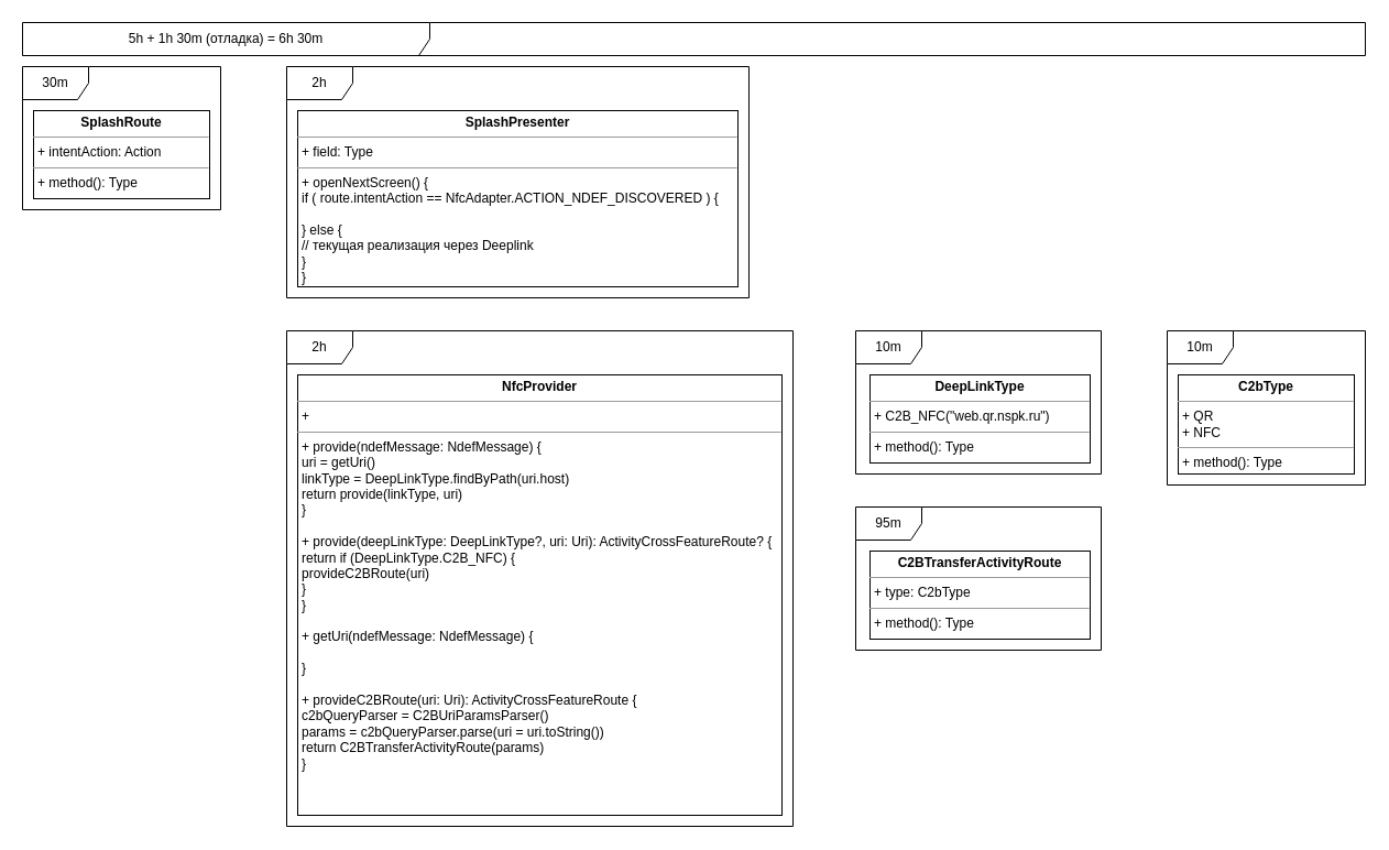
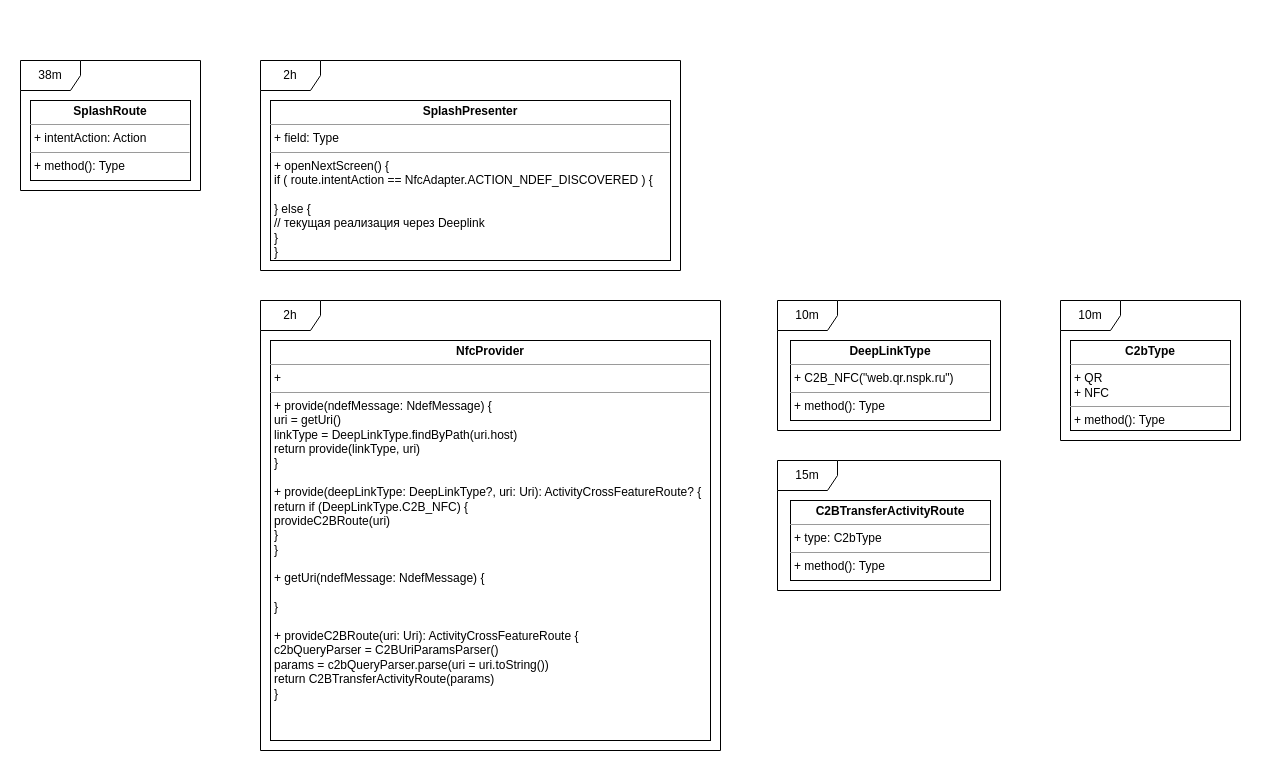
  <mxCell id="0" />
  <mxCell id="1" parent="0" />
  <mxCell id="2" value="&lt;p style=&quot;margin:0px;margin-top:4px;text-align:center;&quot;&gt;&lt;b&gt;SplashRoute&lt;/b&gt;&lt;/p&gt;&lt;hr size=&quot;1&quot;&gt;&lt;p style=&quot;margin:0px;margin-left:4px;&quot;&gt;+ intentAction: Action&lt;br&gt;&lt;/p&gt;&lt;hr size=&quot;1&quot;&gt;&lt;p style=&quot;margin:0px;margin-left:4px;&quot;&gt;+ method(): Type&lt;/p&gt;" style="verticalAlign=top;align=left;overflow=fill;fontSize=12;fontFamily=Helvetica;html=1;" vertex="1" parent="1"><mxGeometry x="30" y="100" width="160" height="80" as="geometry" /></mxCell>
  <mxCell id="3" value="&lt;p style=&quot;margin:0px;margin-top:4px;text-align:center;&quot;&gt;&lt;b&gt;SplashPresenter&lt;/b&gt;&lt;/p&gt;&lt;hr size=&quot;1&quot;&gt;&lt;p style=&quot;margin:0px;margin-left:4px;&quot;&gt;+ field: Type&lt;/p&gt;&lt;hr size=&quot;1&quot;&gt;&lt;p style=&quot;margin:0px;margin-left:4px;&quot;&gt;+ openNextScreen() {&lt;/p&gt;&lt;p style=&quot;margin:0px;margin-left:4px;&quot;&gt;if ( route.intentAction == NfcAdapter.ACTION_NDEF_DISCOVERED ) {&lt;/p&gt;&lt;p style=&quot;margin:0px;margin-left:4px;&quot;&gt;&lt;br&gt;&lt;/p&gt;&lt;p style=&quot;margin:0px;margin-left:4px;&quot;&gt;} else { &lt;br&gt;&lt;/p&gt;&lt;p style=&quot;margin:0px;margin-left:4px;&quot;&gt;// текущая реализация через Deeplink&lt;br&gt;&lt;/p&gt;&lt;p style=&quot;margin:0px;margin-left:4px;&quot;&gt;}&lt;br&gt;&lt;/p&gt;&lt;p style=&quot;margin:0px;margin-left:4px;&quot;&gt;}&lt;br&gt;&lt;/p&gt;" style="verticalAlign=top;align=left;overflow=fill;fontSize=12;fontFamily=Helvetica;html=1;" vertex="1" parent="1"><mxGeometry x="270" y="100" width="400" height="160" as="geometry" /></mxCell>
  <mxCell id="4" value="&lt;p style=&quot;margin:0px;margin-top:4px;text-align:center;&quot;&gt;&lt;b&gt;NfcProvider&lt;/b&gt;&lt;/p&gt;&lt;hr size=&quot;1&quot;&gt;&lt;p style=&quot;margin:0px;margin-left:4px;&quot;&gt;+ &lt;br&gt;&lt;/p&gt;&lt;hr size=&quot;1&quot;&gt;&lt;p style=&quot;margin:0px;margin-left:4px;&quot;&gt;+ provide(ndefMessage: NdefMessage) {&lt;/p&gt;&lt;p style=&quot;margin:0px;margin-left:4px;&quot;&gt;uri = getUri()&lt;br&gt;&lt;/p&gt;&lt;p style=&quot;margin:0px;margin-left:4px;&quot;&gt;linkType = DeepLinkType.findByPath(uri.host)&lt;/p&gt;&lt;p style=&quot;margin:0px;margin-left:4px;&quot;&gt;return provide(linkType, uri)&lt;br&gt;&lt;/p&gt;&lt;p style=&quot;margin:0px;margin-left:4px;&quot;&gt;}&lt;/p&gt;&lt;p style=&quot;margin:0px;margin-left:4px;&quot;&gt;&lt;br&gt;&lt;/p&gt;&lt;p style=&quot;margin:0px;margin-left:4px;&quot;&gt;+ provide(deepLinkType: DeepLinkType?, uri: Uri): ActivityCrossFeatureRoute? {&lt;/p&gt;&lt;p style=&quot;margin:0px;margin-left:4px;&quot;&gt;return if (DeepLinkType.C2B_NFC) {&lt;/p&gt;&lt;p style=&quot;margin:0px;margin-left:4px;&quot;&gt;provideC2BRoute(uri)&lt;/p&gt;&lt;p style=&quot;margin:0px;margin-left:4px;&quot;&gt;}&lt;br&gt;&lt;/p&gt;&lt;p style=&quot;margin:0px;margin-left:4px;&quot;&gt;}&lt;br&gt;&lt;/p&gt;&lt;p style=&quot;margin:0px;margin-left:4px;&quot;&gt;&lt;br&gt;&lt;/p&gt;&lt;p style=&quot;margin:0px;margin-left:4px;&quot;&gt;+ getUri(ndefMessage: NdefMessage) {&lt;/p&gt;&lt;p style=&quot;margin:0px;margin-left:4px;&quot;&gt;&lt;br&gt;&lt;/p&gt;&lt;p style=&quot;margin:0px;margin-left:4px;&quot;&gt;}&lt;/p&gt;&lt;p style=&quot;margin:0px;margin-left:4px;&quot;&gt;&lt;br&gt;&lt;/p&gt;&lt;p style=&quot;margin:0px;margin-left:4px;&quot;&gt;+ provideC2BRoute(uri: Uri): ActivityCrossFeatureRoute {&lt;/p&gt;&lt;p style=&quot;margin:0px;margin-left:4px;&quot;&gt;c2bQueryParser = C2BUriParamsParser()&lt;/p&gt;&lt;p style=&quot;margin:0px;margin-left:4px;&quot;&gt;params = c2bQueryParser.parse(uri = uri.toString())&lt;/p&gt;&lt;p style=&quot;margin:0px;margin-left:4px;&quot;&gt;return C2BTransferActivityRoute(params)&lt;br&gt;&lt;/p&gt;&lt;p style=&quot;margin:0px;margin-left:4px;&quot;&gt;}&lt;br&gt;&lt;/p&gt;" style="verticalAlign=top;align=left;overflow=fill;fontSize=12;fontFamily=Helvetica;html=1;" vertex="1" parent="1"><mxGeometry x="270" y="340" width="440" height="400" as="geometry" /></mxCell>
  <mxCell id="5" value="&lt;p style=&quot;margin:0px;margin-top:4px;text-align:center;&quot;&gt;&lt;b&gt;DeepLinkType&lt;/b&gt;&lt;/p&gt;&lt;hr size=&quot;1&quot;&gt;&lt;p style=&quot;margin:0px;margin-left:4px;&quot;&gt;+ C2B_NFC(&quot;web.qr.nspk.ru&quot;)&lt;/p&gt;&lt;hr size=&quot;1&quot;&gt;&lt;p style=&quot;margin:0px;margin-left:4px;&quot;&gt;+ method(): Type&lt;/p&gt;" style="verticalAlign=top;align=left;overflow=fill;fontSize=12;fontFamily=Helvetica;html=1;" vertex="1" parent="1"><mxGeometry x="790" y="340" width="200" height="80" as="geometry" /></mxCell>
  <mxCell id="6" value="&lt;p style=&quot;margin:0px;margin-top:4px;text-align:center;&quot;&gt;&lt;b&gt;C2BTransferActivityRoute&lt;/b&gt;&lt;/p&gt;&lt;hr size=&quot;1&quot;&gt;&lt;p style=&quot;margin:0px;margin-left:4px;&quot;&gt;+ type: C2bType&lt;br&gt;&lt;/p&gt;&lt;hr size=&quot;1&quot;&gt;&lt;p style=&quot;margin:0px;margin-left:4px;&quot;&gt;+ method(): Type&lt;/p&gt;" style="verticalAlign=top;align=left;overflow=fill;fontSize=12;fontFamily=Helvetica;html=1;" vertex="1" parent="1"><mxGeometry x="790" y="500" width="200" height="80" as="geometry" /></mxCell>
  <mxCell id="7" value="&lt;p style=&quot;margin:0px;margin-top:4px;text-align:center;&quot;&gt;&lt;b&gt;C2bType&lt;/b&gt;&lt;br&gt;&lt;/p&gt;&lt;hr size=&quot;1&quot;&gt;&lt;p style=&quot;margin:0px;margin-left:4px;&quot;&gt;+ QR&lt;/p&gt;&lt;p style=&quot;margin:0px;margin-left:4px;&quot;&gt;+ NFC&lt;br&gt;&lt;/p&gt;&lt;hr size=&quot;1&quot;&gt;&lt;p style=&quot;margin:0px;margin-left:4px;&quot;&gt;+ method(): Type&lt;/p&gt;" style="verticalAlign=top;align=left;overflow=fill;fontSize=12;fontFamily=Helvetica;html=1;" vertex="1" parent="1"><mxGeometry x="1070" y="340" width="160" height="90" as="geometry" /></mxCell>
- <mxCell id="8" value="30m" style="shape=umlFrame;whiteSpace=wrap;html=1;" vertex="1" parent="1"><mxGeometry x="20" y="60" width="180" height="130" as="geometry" /></mxCell>
+ <mxCell id="8" value="38m" style="shape=umlFrame;whiteSpace=wrap;html=1;" vertex="1" parent="1"><mxGeometry x="20" y="60" width="180" height="130" as="geometry" /></mxCell>
  <mxCell id="9" value="2h" style="shape=umlFrame;whiteSpace=wrap;html=1;" vertex="1" parent="1"><mxGeometry x="260" y="60" width="420" height="210" as="geometry" /></mxCell>
  <mxCell id="10" value="2h" style="shape=umlFrame;whiteSpace=wrap;html=1;" vertex="1" parent="1"><mxGeometry x="260" y="300" width="460" height="450" as="geometry" /></mxCell>
  <mxCell id="11" value="10m" style="shape=umlFrame;whiteSpace=wrap;html=1;" vertex="1" parent="1"><mxGeometry x="777" y="300" width="223" height="130" as="geometry" /></mxCell>
  <mxCell id="12" value="10m" style="shape=umlFrame;whiteSpace=wrap;html=1;" vertex="1" parent="1"><mxGeometry x="1060" y="300" width="180" height="140" as="geometry" /></mxCell>
- <mxCell id="13" value="95m" style="shape=umlFrame;whiteSpace=wrap;html=1;" vertex="1" parent="1"><mxGeometry x="777" y="460" width="223" height="130" as="geometry" /></mxCell>
- <mxCell id="14" value="5h + 1h 30m (отладка) = 6h 30m" style="shape=umlFrame;whiteSpace=wrap;html=1;width=370;height=30;" vertex="1" parent="1"><mxGeometry x="20" width="1220" height="30" as="geometry" y="20" /></mxCell>
+ <mxCell id="13" value="15m" style="shape=umlFrame;whiteSpace=wrap;html=1;" vertex="1" parent="1"><mxGeometry x="777" y="460" width="223" height="130" as="geometry" /></mxCell>
